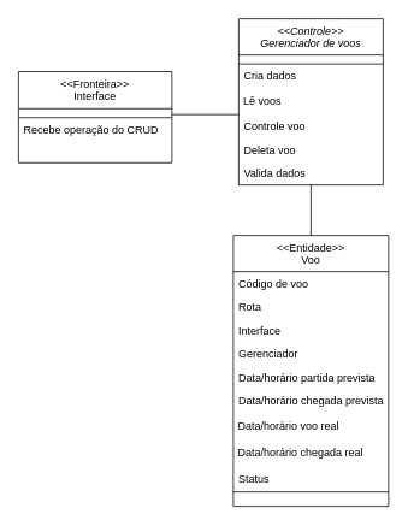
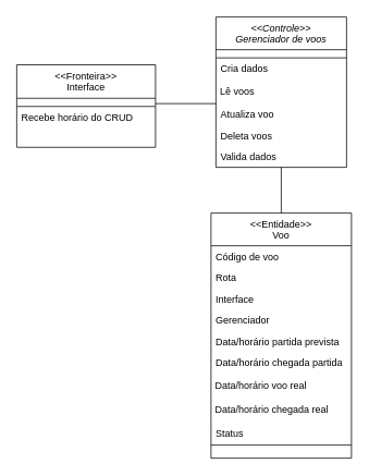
  <mxCell id="0" />
  <mxCell id="1" parent="0" />
  <mxCell id="2" value="&lt;&lt;Controle&gt;&gt;&#10;Gerenciador de voos" style="swimlane;fontStyle=2;align=center;verticalAlign=top;childLayout=stackLayout;horizontal=1;startSize=50;horizontalStack=0;resizeParent=1;resizeLast=0;collapsible=1;marginBottom=0;rounded=0;shadow=0;strokeWidth=1;" vertex="1" parent="1"><mxGeometry x="264" y="20" width="160" height="184" as="geometry"><mxRectangle x="230" y="140" width="160" height="26" as="alternateBounds" /></mxGeometry></mxCell>
  <mxCell id="3" value="" style="endArrow=none;html=1;rounded=0;" edge="1" parent="2"><mxGeometry width="50" height="50" relative="1" as="geometry"><mxPoint y="40" as="sourcePoint" /><mxPoint x="160" y="40" as="targetPoint" /></mxGeometry></mxCell>
  <mxCell id="4" value="Cria dados" style="text;align=left;verticalAlign=top;spacingLeft=4;spacingRight=4;overflow=hidden;rotatable=0;points=[[0,0.5],[1,0.5]];portConstraint=eastwest;" vertex="1" parent="2"><mxGeometry y="50" width="160" height="26" as="geometry" /></mxCell>
  <mxCell id="5" value="&amp;nbsp;Lê voos" style="text;html=1;strokeColor=none;fillColor=none;align=left;verticalAlign=middle;whiteSpace=wrap;rounded=0;" vertex="1" parent="2"><mxGeometry y="76" width="160" height="30" as="geometry" /></mxCell>
- <mxCell id="6" value="Controle voo" style="text;align=left;verticalAlign=top;spacingLeft=4;spacingRight=4;overflow=hidden;rotatable=0;points=[[0,0.5],[1,0.5]];portConstraint=eastwest;rounded=0;shadow=0;html=0;" vertex="1" parent="2"><mxGeometry y="106" width="160" height="26" as="geometry" /></mxCell>
- <mxCell id="7" value="Deleta voo" style="text;align=left;verticalAlign=top;spacingLeft=4;spacingRight=4;overflow=hidden;rotatable=0;points=[[0,0.5],[1,0.5]];portConstraint=eastwest;rounded=0;shadow=0;html=0;" vertex="1" parent="2"><mxGeometry y="132" width="160" height="26" as="geometry" /></mxCell>
+ <mxCell id="6" value="Atualiza voo" style="text;align=left;verticalAlign=top;spacingLeft=4;spacingRight=4;overflow=hidden;rotatable=0;points=[[0,0.5],[1,0.5]];portConstraint=eastwest;rounded=0;shadow=0;html=0;" vertex="1" parent="2"><mxGeometry y="106" width="160" height="26" as="geometry" /></mxCell>
+ <mxCell id="7" value="Deleta voos" style="text;align=left;verticalAlign=top;spacingLeft=4;spacingRight=4;overflow=hidden;rotatable=0;points=[[0,0.5],[1,0.5]];portConstraint=eastwest;rounded=0;shadow=0;html=0;" vertex="1" parent="2"><mxGeometry y="132" width="160" height="26" as="geometry" /></mxCell>
  <mxCell id="8" value="Valida dados" style="text;align=left;verticalAlign=top;spacingLeft=4;spacingRight=4;overflow=hidden;rotatable=0;points=[[0,0.5],[1,0.5]];portConstraint=eastwest;" vertex="1" parent="2"><mxGeometry y="158" width="160" height="26" as="geometry" /></mxCell>
  <mxCell id="9" value="&lt;&lt;Entidade&gt;&gt;&#10;Voo" style="swimlane;fontStyle=0;align=center;verticalAlign=top;childLayout=stackLayout;horizontal=1;startSize=40;horizontalStack=0;resizeParent=1;resizeLast=0;collapsible=1;marginBottom=0;rounded=0;shadow=0;strokeWidth=1;" vertex="1" parent="1"><mxGeometry x="258" y="260" width="172" height="300" as="geometry"><mxRectangle x="550" y="140" width="160" height="26" as="alternateBounds" /></mxGeometry></mxCell>
  <mxCell id="10" value="Código de voo" style="text;align=left;verticalAlign=top;spacingLeft=4;spacingRight=4;overflow=hidden;rotatable=0;points=[[0,0.5],[1,0.5]];portConstraint=eastwest;" vertex="1" parent="9"><mxGeometry y="40" width="172" height="26" as="geometry" /></mxCell>
  <mxCell id="11" value="Rota" style="text;align=left;verticalAlign=top;spacingLeft=4;spacingRight=4;overflow=hidden;rotatable=0;points=[[0,0.5],[1,0.5]];portConstraint=eastwest;rounded=0;shadow=0;html=0;" vertex="1" parent="9"><mxGeometry y="66" width="172" height="26" as="geometry" /></mxCell>
  <mxCell id="12" value="Interface" style="text;align=left;verticalAlign=top;spacingLeft=4;spacingRight=4;overflow=hidden;rotatable=0;points=[[0,0.5],[1,0.5]];portConstraint=eastwest;rounded=0;shadow=0;html=0;" vertex="1" parent="9"><mxGeometry y="92" width="172" height="26" as="geometry" /></mxCell>
  <mxCell id="13" value="Gerenciador" style="text;align=left;verticalAlign=top;spacingLeft=4;spacingRight=4;overflow=hidden;rotatable=0;points=[[0,0.5],[1,0.5]];portConstraint=eastwest;rounded=0;shadow=0;html=0;" vertex="1" parent="9"><mxGeometry y="118" width="172" height="26" as="geometry" /></mxCell>
  <mxCell id="14" value="Data/horário partida prevista" style="text;align=left;verticalAlign=top;spacingLeft=4;spacingRight=4;overflow=hidden;rotatable=0;points=[[0,0.5],[1,0.5]];portConstraint=eastwest;rounded=0;shadow=0;html=0;" vertex="1" parent="9"><mxGeometry y="144" width="172" height="26" as="geometry" /></mxCell>
- <mxCell id="15" value="Data/horário chegada prevista" style="text;align=left;verticalAlign=top;spacingLeft=4;spacingRight=4;overflow=hidden;rotatable=0;points=[[0,0.5],[1,0.5]];portConstraint=eastwest;" vertex="1" parent="9"><mxGeometry y="170" width="172" height="26" as="geometry" /></mxCell>
+ <mxCell id="15" value="Data/horário chegada partida" style="text;align=left;verticalAlign=top;spacingLeft=4;spacingRight=4;overflow=hidden;rotatable=0;points=[[0,0.5],[1,0.5]];portConstraint=eastwest;" vertex="1" parent="9"><mxGeometry y="170" width="172" height="26" as="geometry" /></mxCell>
  <mxCell id="16" value="&amp;nbsp;Data/horário voo real" style="text;html=1;strokeColor=none;fillColor=none;align=left;verticalAlign=middle;whiteSpace=wrap;rounded=0;" vertex="1" parent="9"><mxGeometry y="196" width="172" height="30" as="geometry" /></mxCell>
  <mxCell id="17" value="&amp;nbsp;Data/horário chegada real" style="text;html=1;strokeColor=none;fillColor=none;align=left;verticalAlign=middle;whiteSpace=wrap;rounded=0;" vertex="1" parent="9"><mxGeometry y="226" width="172" height="30" as="geometry" /></mxCell>
  <mxCell id="18" value="Status" style="text;align=left;verticalAlign=top;spacingLeft=4;spacingRight=4;overflow=hidden;rotatable=0;points=[[0,0.5],[1,0.5]];portConstraint=eastwest;" vertex="1" parent="9"><mxGeometry y="256" width="172" height="28" as="geometry" /></mxCell>
  <mxCell id="19" value="" style="endArrow=none;html=1;rounded=0;entryX=1;entryY=1;entryDx=0;entryDy=0;entryPerimeter=0;exitX=-0.006;exitY=1;exitDx=0;exitDy=0;exitPerimeter=0;" edge="1" parent="9"><mxGeometry width="50" height="50" relative="1" as="geometry"><mxPoint y="284" as="sourcePoint" /><mxPoint x="172" y="284" as="targetPoint" /></mxGeometry></mxCell>
  <mxCell id="20" value="&lt;&lt;Fronteira&gt;&gt;&#10;Interface" style="swimlane;fontStyle=0;align=center;verticalAlign=top;childLayout=stackLayout;horizontal=1;startSize=51;horizontalStack=0;resizeParent=1;resizeLast=0;collapsible=1;marginBottom=0;rounded=0;shadow=0;strokeWidth=1;" vertex="1" parent="1"><mxGeometry x="20" y="78.5" width="170" height="101" as="geometry"><mxRectangle x="550" y="140" width="160" height="26" as="alternateBounds" /></mxGeometry></mxCell>
  <mxCell id="21" value="" style="endArrow=none;html=1;rounded=0;entryX=1;entryY=0.172;entryDx=0;entryDy=0;entryPerimeter=0;" edge="1" parent="20"><mxGeometry width="50" height="50" relative="1" as="geometry"><mxPoint y="41" as="sourcePoint" /><mxPoint x="170" y="41" as="targetPoint" /></mxGeometry></mxCell>
- <mxCell id="22" value="Recebe operação do CRUD" style="text;align=left;verticalAlign=top;spacingLeft=4;spacingRight=4;overflow=hidden;rotatable=0;points=[[0,0.5],[1,0.5]];portConstraint=eastwest;" vertex="1" parent="20"><mxGeometry y="51" width="170" height="26" as="geometry" /></mxCell>
+ <mxCell id="22" value="Recebe horário do CRUD" style="text;align=left;verticalAlign=top;spacingLeft=4;spacingRight=4;overflow=hidden;rotatable=0;points=[[0,0.5],[1,0.5]];portConstraint=eastwest;" vertex="1" parent="20"><mxGeometry y="51" width="170" height="26" as="geometry" /></mxCell>
  <mxCell id="23" value="" style="endArrow=none;html=1;rounded=0;entryX=0.5;entryY=1;entryDx=0;entryDy=0;exitX=0.5;exitY=0;exitDx=0;exitDy=0;" edge="1" parent="1" source="9" target="2"><mxGeometry width="50" height="50" relative="1" as="geometry"><mxPoint x="310" y="320" as="sourcePoint" /><mxPoint x="360" y="270" as="targetPoint" /></mxGeometry></mxCell>
  <mxCell id="24" value="" style="endArrow=none;html=1;rounded=0;entryX=0;entryY=1;entryDx=0;entryDy=0;exitX=1;exitY=0.5;exitDx=0;exitDy=0;" edge="1" parent="1" target="5"><mxGeometry width="50" height="50" relative="1" as="geometry"><mxPoint x="190" y="126" as="sourcePoint" /><mxPoint x="264" y="110" as="targetPoint" /></mxGeometry></mxCell>
